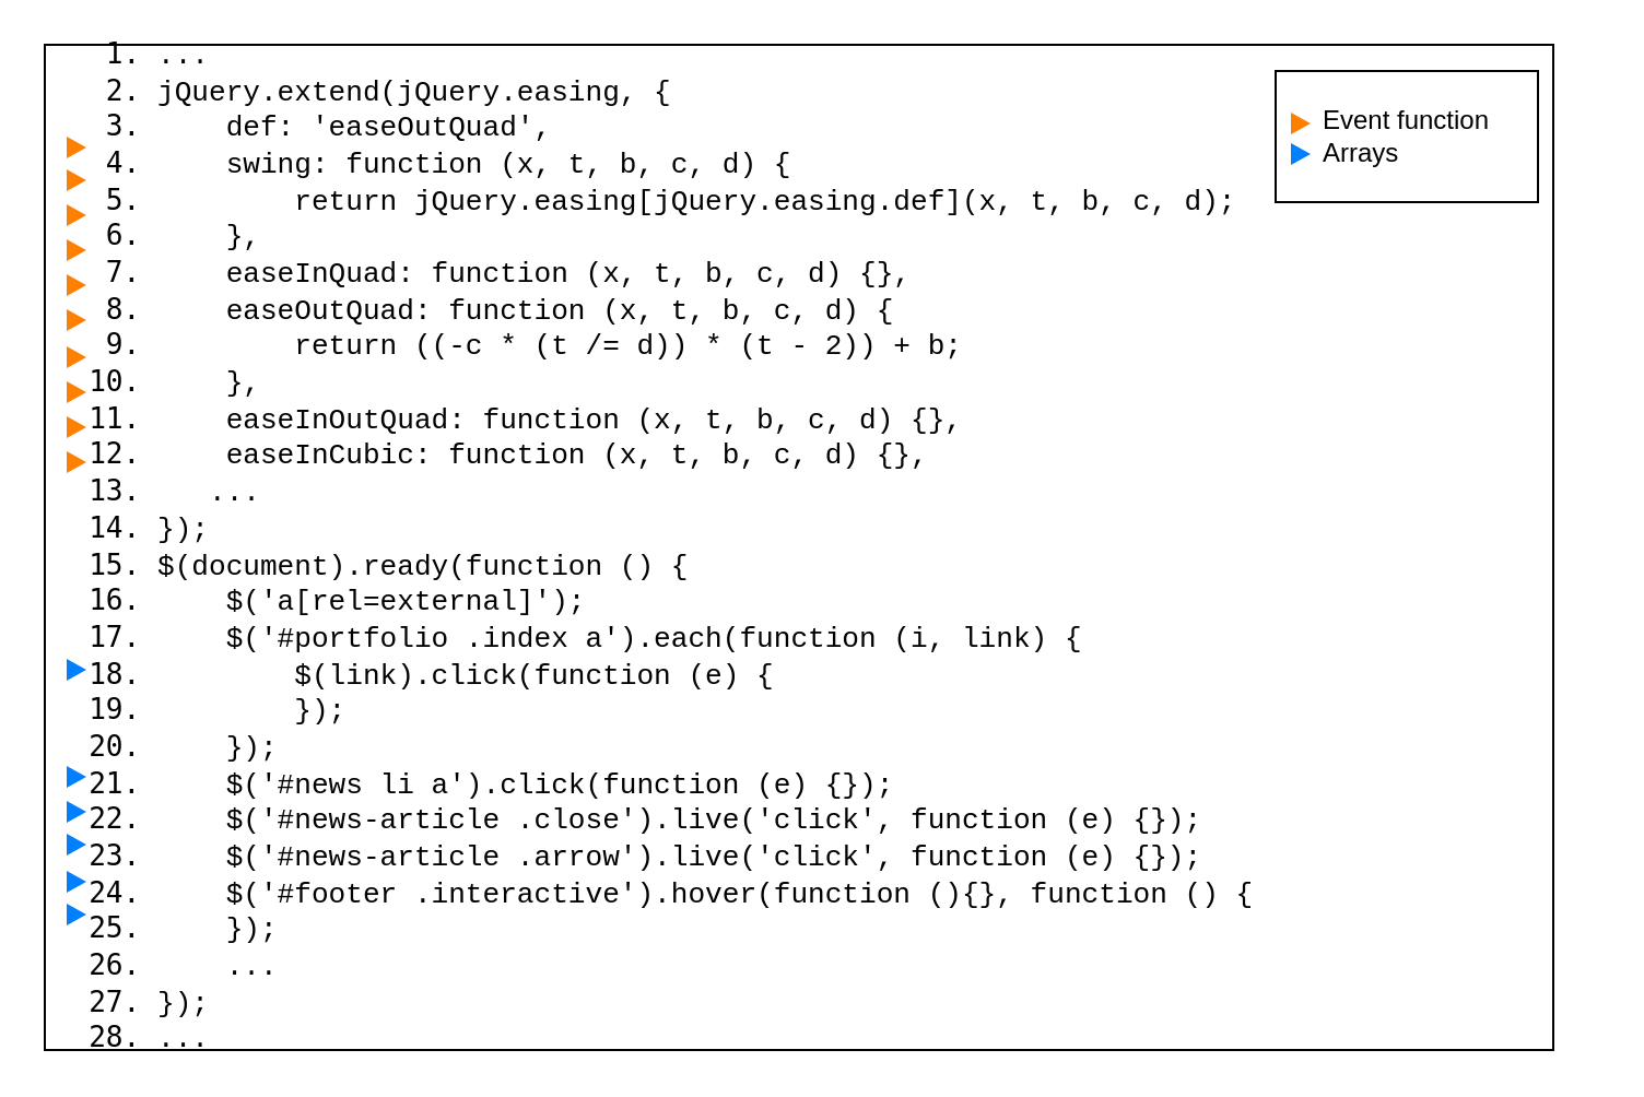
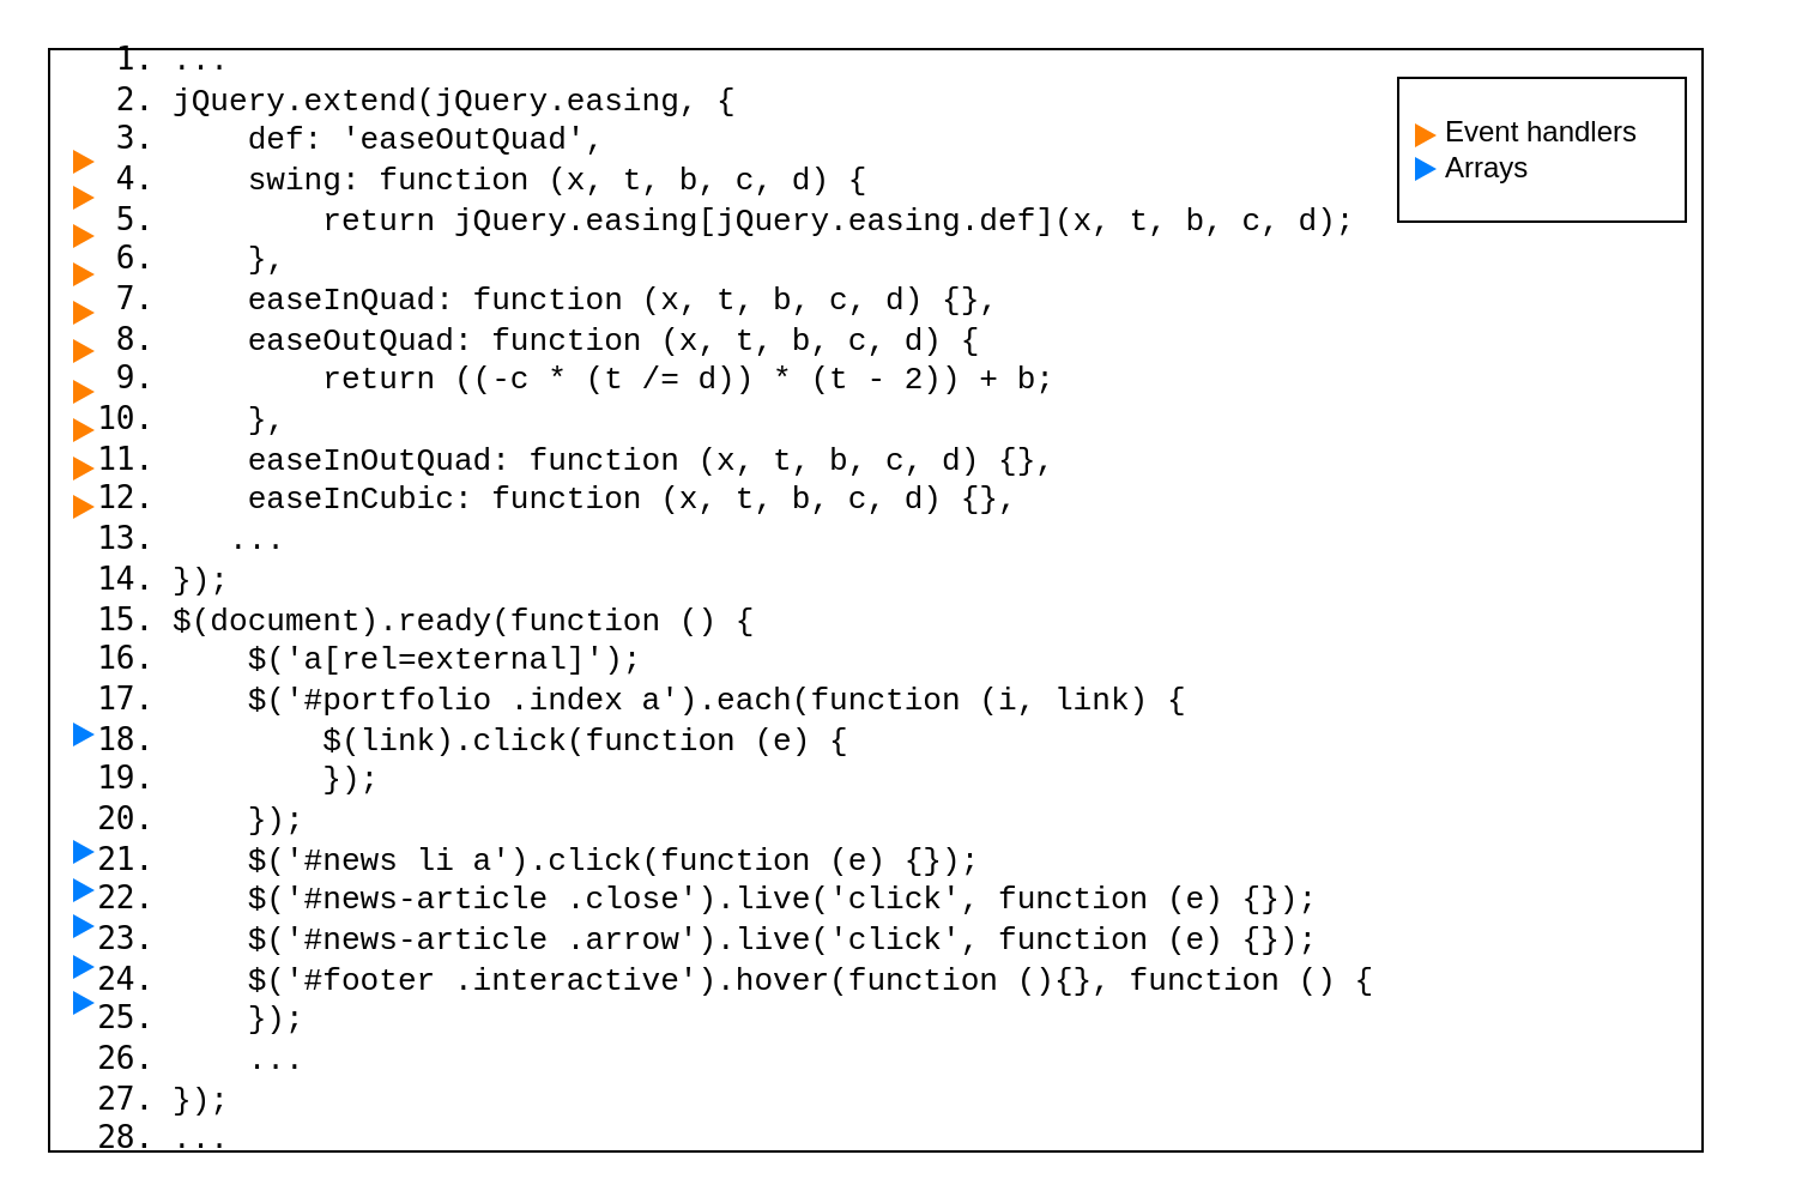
  <mxCell id="0" />
  <mxCell id="1" parent="0" />
  <mxCell id="2" value="&lt;pre style=&quot;font-size: 9.8pt&quot;&gt;&lt;ol&gt;&lt;li&gt;&lt;font face=&quot;Courier New&quot;&gt;...&lt;/font&gt;&lt;/li&gt;&lt;li&gt;&lt;font face=&quot;Courier New&quot;&gt;jQuery.extend(jQuery.easing, {&lt;/font&gt;&lt;/li&gt;&lt;li&gt;&lt;font face=&quot;Courier New&quot;&gt;    def: 'easeOutQuad',&lt;/font&gt;&lt;/li&gt;&lt;li&gt;&lt;font face=&quot;Courier New&quot;&gt;    swing: function (x, t, b, c, d) {&lt;/font&gt;&lt;/li&gt;&lt;li&gt;&lt;font face=&quot;Courier New&quot;&gt;        return jQuery.easing[jQuery.easing.def](x, t, b, c, d);&lt;/font&gt;&lt;/li&gt;&lt;li&gt;&lt;font face=&quot;Courier New&quot;&gt;    },&lt;/font&gt;&lt;/li&gt;&lt;li&gt;&lt;font face=&quot;Courier New&quot;&gt;    easeInQuad: function (x, t, b, c, d) {},&lt;/font&gt;&lt;/li&gt;&lt;li&gt;&lt;font face=&quot;Courier New&quot;&gt;    easeOutQuad: function (x, t, b, c, d) {&lt;/font&gt;&lt;/li&gt;&lt;li&gt;&lt;font face=&quot;Courier New&quot;&gt;        return ((-c * (t /= d)) * (t - 2)) + b;&lt;/font&gt;&lt;/li&gt;&lt;li&gt;&lt;font face=&quot;Courier New&quot;&gt;    },&lt;/font&gt;&lt;/li&gt;&lt;li&gt;&lt;font face=&quot;Courier New&quot;&gt;    easeInOutQuad: function (x, t, b, c, d) {},&lt;/font&gt;&lt;/li&gt;&lt;li&gt;&lt;font face=&quot;Courier New&quot;&gt;    easeInCubic: function (x, t, b, c, d) {},&lt;/font&gt;&lt;/li&gt;&lt;li&gt;&lt;font face=&quot;Courier New&quot;&gt;   ...&lt;/font&gt;&lt;/li&gt;&lt;li&gt;&lt;font face=&quot;Courier New&quot;&gt;});&lt;/font&gt;&lt;/li&gt;&lt;li&gt;&lt;font face=&quot;Courier New&quot;&gt;$(document).ready(function () {&lt;/font&gt;&lt;/li&gt;&lt;li&gt;&lt;font face=&quot;Courier New&quot;&gt;    $('a[rel=external]');&lt;/font&gt;&lt;/li&gt;&lt;li&gt;&lt;font face=&quot;Courier New&quot;&gt;    $('#portfolio .index a').each(function (i, link) {&lt;/font&gt;&lt;/li&gt;&lt;li&gt;&lt;font face=&quot;Courier New&quot;&gt;        $(link).click(function (e) {&lt;/font&gt;&lt;/li&gt;&lt;li&gt;&lt;font face=&quot;Courier New&quot;&gt;        });&lt;/font&gt;&lt;/li&gt;&lt;li&gt;&lt;font face=&quot;Courier New&quot;&gt;    });&lt;/font&gt;&lt;/li&gt;&lt;li&gt;&lt;font face=&quot;Courier New&quot;&gt;    $('#news li a').click(function (e) {});&lt;/font&gt;&lt;/li&gt;&lt;li&gt;&lt;font face=&quot;Courier New&quot;&gt;    $('#news-article .close').live('click', function (e) {});&lt;/font&gt;&lt;/li&gt;&lt;li&gt;&lt;font face=&quot;Courier New&quot;&gt;    $('#news-article .arrow').live('click', function (e) {});&lt;/font&gt;&lt;/li&gt;&lt;li&gt;&lt;font face=&quot;Courier New&quot;&gt;    $('#footer .interactive').hover(function (){}, function () {&lt;/font&gt;&lt;/li&gt;&lt;li&gt;&lt;font face=&quot;Courier New&quot;&gt;    });&lt;/font&gt;&lt;/li&gt;&lt;li&gt;&lt;font face=&quot;Courier New&quot;&gt;    ...&lt;/font&gt;&lt;/li&gt;&lt;li&gt;&lt;font face=&quot;Courier New&quot;&gt;});&lt;/font&gt;&lt;/li&gt;&lt;li&gt;&lt;font face=&quot;Courier New&quot;&gt;...&lt;/font&gt;&lt;/li&gt;&lt;/ol&gt;&lt;/pre&gt;" style="rounded=0;whiteSpace=wrap;html=1;align=left;strokeColor=none;fillColor=none;" vertex="1" parent="1"><mxGeometry x="30" y="20" width="700" height="460" as="geometry" /></mxCell>
- <mxCell id="3" value="&lt;div style=&quot;text-align: left&quot;&gt;&lt;span&gt;Event function&lt;/span&gt;&lt;/div&gt;&lt;div style=&quot;text-align: left&quot;&gt;&lt;span&gt;Arrays&lt;/span&gt;&lt;/div&gt;" style="rounded=0;whiteSpace=wrap;html=1;fillColor=none;" vertex="1" parent="1"><mxGeometry x="583" y="32" width="120" height="60" as="geometry" /></mxCell>
+ <mxCell id="3" value="&lt;div style=&quot;text-align: left&quot;&gt;&lt;span&gt;Event handlers&lt;/span&gt;&lt;/div&gt;&lt;div style=&quot;text-align: left&quot;&gt;&lt;span&gt;Arrays&lt;/span&gt;&lt;/div&gt;" style="rounded=0;whiteSpace=wrap;html=1;fillColor=none;" vertex="1" parent="1"><mxGeometry x="583" y="32" width="120" height="60" as="geometry" /></mxCell>
  <mxCell id="4" value="" style="rounded=0;whiteSpace=wrap;html=1;fillColor=none;" vertex="1" parent="1"><mxGeometry x="20" y="20" width="690" height="460" as="geometry" /></mxCell>
  <mxCell id="5" value="" style="triangle;whiteSpace=wrap;html=1;fillColor=#007FFF;strokeColor=none;gradientColor=none;" vertex="1" parent="1"><mxGeometry x="30" y="350" width="9" height="10" as="geometry" /></mxCell>
  <mxCell id="6" value="" style="triangle;whiteSpace=wrap;html=1;fillColor=#007FFF;strokeColor=none;" vertex="1" parent="1"><mxGeometry x="30" y="366" width="9" height="10" as="geometry" /></mxCell>
  <mxCell id="7" value="" style="triangle;whiteSpace=wrap;html=1;fillColor=#007FFF;strokeColor=none;" vertex="1" parent="1"><mxGeometry x="30" y="381" width="9" height="10" as="geometry" /></mxCell>
  <mxCell id="8" value="" style="triangle;whiteSpace=wrap;html=1;fillColor=#007FFF;strokeColor=none;" vertex="1" parent="1"><mxGeometry x="30" y="398" width="9" height="10" as="geometry" /></mxCell>
  <mxCell id="9" value="" style="triangle;whiteSpace=wrap;html=1;fillColor=#FF8000;strokeColor=none;" vertex="1" parent="1"><mxGeometry x="590" y="51" width="9" height="10" as="geometry" /></mxCell>
  <mxCell id="10" value="" style="triangle;whiteSpace=wrap;html=1;fillColor=#FF8000;strokeColor=none;" vertex="1" parent="1"><mxGeometry x="30" y="77" width="9" height="10" as="geometry" /></mxCell>
  <mxCell id="11" value="" style="triangle;whiteSpace=wrap;html=1;fillColor=#007FFF;strokeColor=none;" vertex="1" parent="1"><mxGeometry x="30" y="413" width="9" height="10" as="geometry" /></mxCell>
  <mxCell id="12" value="" style="triangle;whiteSpace=wrap;html=1;fillColor=#007FFF;strokeColor=none;" vertex="1" parent="1"><mxGeometry x="30" y="301" width="9" height="10" as="geometry" /></mxCell>
  <mxCell id="13" value="" style="triangle;whiteSpace=wrap;html=1;fillColor=#FF8000;strokeColor=none;" vertex="1" parent="1"><mxGeometry x="30" y="62" width="9" height="10" as="geometry" /></mxCell>
  <mxCell id="14" value="" style="triangle;whiteSpace=wrap;html=1;fillColor=#FF8000;strokeColor=none;" vertex="1" parent="1"><mxGeometry x="30" y="109" width="9" height="10" as="geometry" /></mxCell>
  <mxCell id="15" value="" style="triangle;whiteSpace=wrap;html=1;fillColor=#FF8000;strokeColor=none;" vertex="1" parent="1"><mxGeometry x="30" y="93" width="9" height="10" as="geometry" /></mxCell>
  <mxCell id="16" value="" style="triangle;whiteSpace=wrap;html=1;fillColor=#FF8000;strokeColor=none;" vertex="1" parent="1"><mxGeometry x="30" y="141" width="9" height="10" as="geometry" /></mxCell>
  <mxCell id="17" value="" style="triangle;whiteSpace=wrap;html=1;fillColor=#FF8000;strokeColor=none;" vertex="1" parent="1"><mxGeometry x="30" y="125" width="9" height="10" as="geometry" /></mxCell>
  <mxCell id="18" value="" style="triangle;whiteSpace=wrap;html=1;fillColor=#FF8000;strokeColor=none;" vertex="1" parent="1"><mxGeometry x="30" y="174" width="9" height="10" as="geometry" /></mxCell>
  <mxCell id="19" value="" style="triangle;whiteSpace=wrap;html=1;fillColor=#FF8000;strokeColor=none;" vertex="1" parent="1"><mxGeometry x="30" y="158" width="9" height="10" as="geometry" /></mxCell>
  <mxCell id="20" value="" style="triangle;whiteSpace=wrap;html=1;fillColor=#FF8000;strokeColor=none;" vertex="1" parent="1"><mxGeometry x="30" y="206" width="9" height="10" as="geometry" /></mxCell>
  <mxCell id="21" value="" style="triangle;whiteSpace=wrap;html=1;fillColor=#FF8000;strokeColor=none;" vertex="1" parent="1"><mxGeometry x="30" y="190" width="9" height="10" as="geometry" /></mxCell>
  <mxCell id="22" value="" style="triangle;whiteSpace=wrap;html=1;fillColor=#007FFF;strokeColor=none;gradientColor=none;" vertex="1" parent="1"><mxGeometry x="590" y="65" width="9" height="10" as="geometry" /></mxCell>
